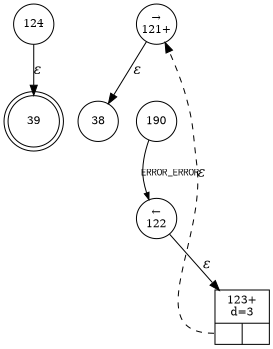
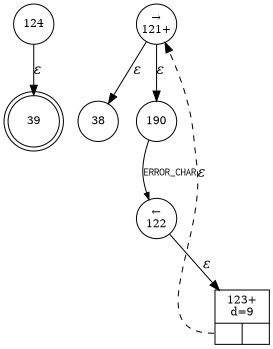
  digraph {
    rankdir=TB
    node [fixedsize=true fontsize=11 shape=circle peripheries=1]
    edge [fontname="Times-Italic"]
    n1 [label=39 shape=doublecircle width=.6 peripheries=""]
    n2 [label=38 width=.55]
    n3 [label="&rarr;\n121+" width=.55]
    n4 [label=190 width=.55]
    n5 [label="&larr;\n122" width=.55]
-   n6 [fixedsize=false label="{123+\nd=3|{<p0>|<p1>}}" shape=record]
+   n6 [fixedsize=false label="{123+\nd=9|{<p0>|<p1>}}" shape=record]
    n7 [label=124 width=.55]
    n3 -> n2 [label="&epsilon;"]
-   n4 -> n5 [arrowhead=normal arrowsize=.7 fontname=Courier fontsize=11 label=ERROR_ERROR]
+   n3 -> n4 [label="&epsilon;"]
+   n4 -> n5 [arrowhead=normal arrowsize=.7 fontname=Courier fontsize=11 label=ERROR_CHAR]
    n5 -> n6 [label="&epsilon;"]
    n6 -> n3 [label="&epsilon;" style=dashed tailport=p0]
    n7 -> n1 [label="&epsilon;"]
  }
